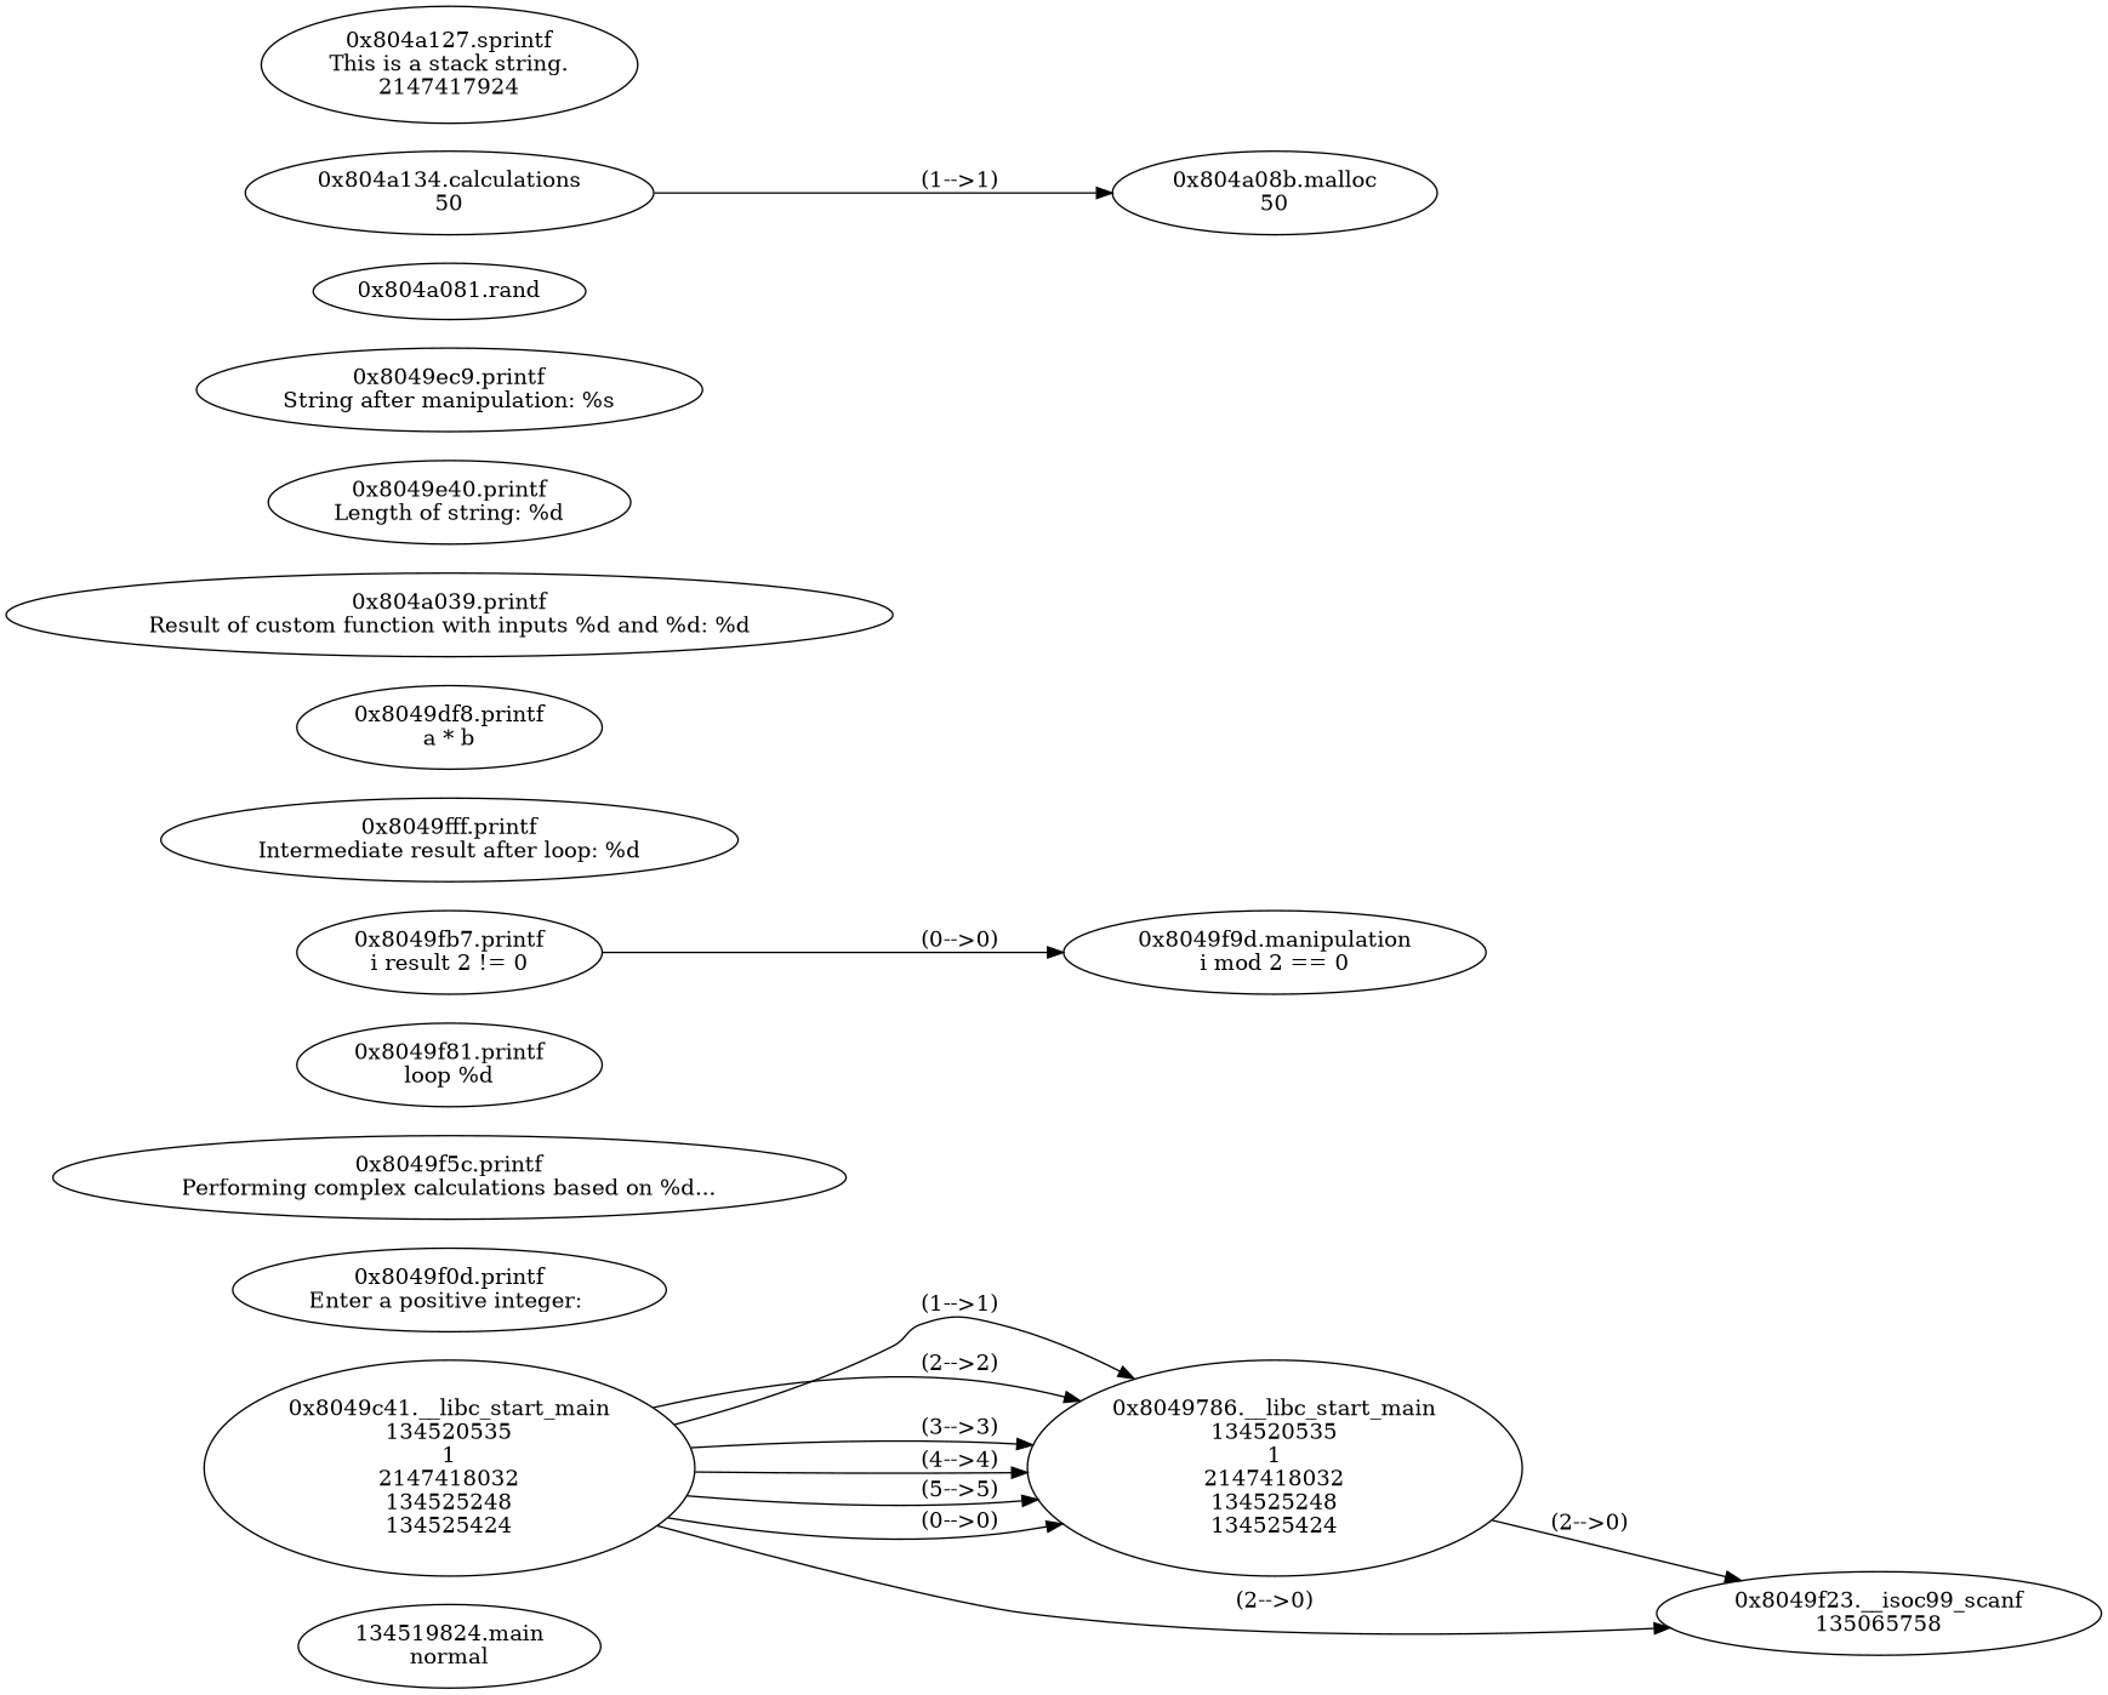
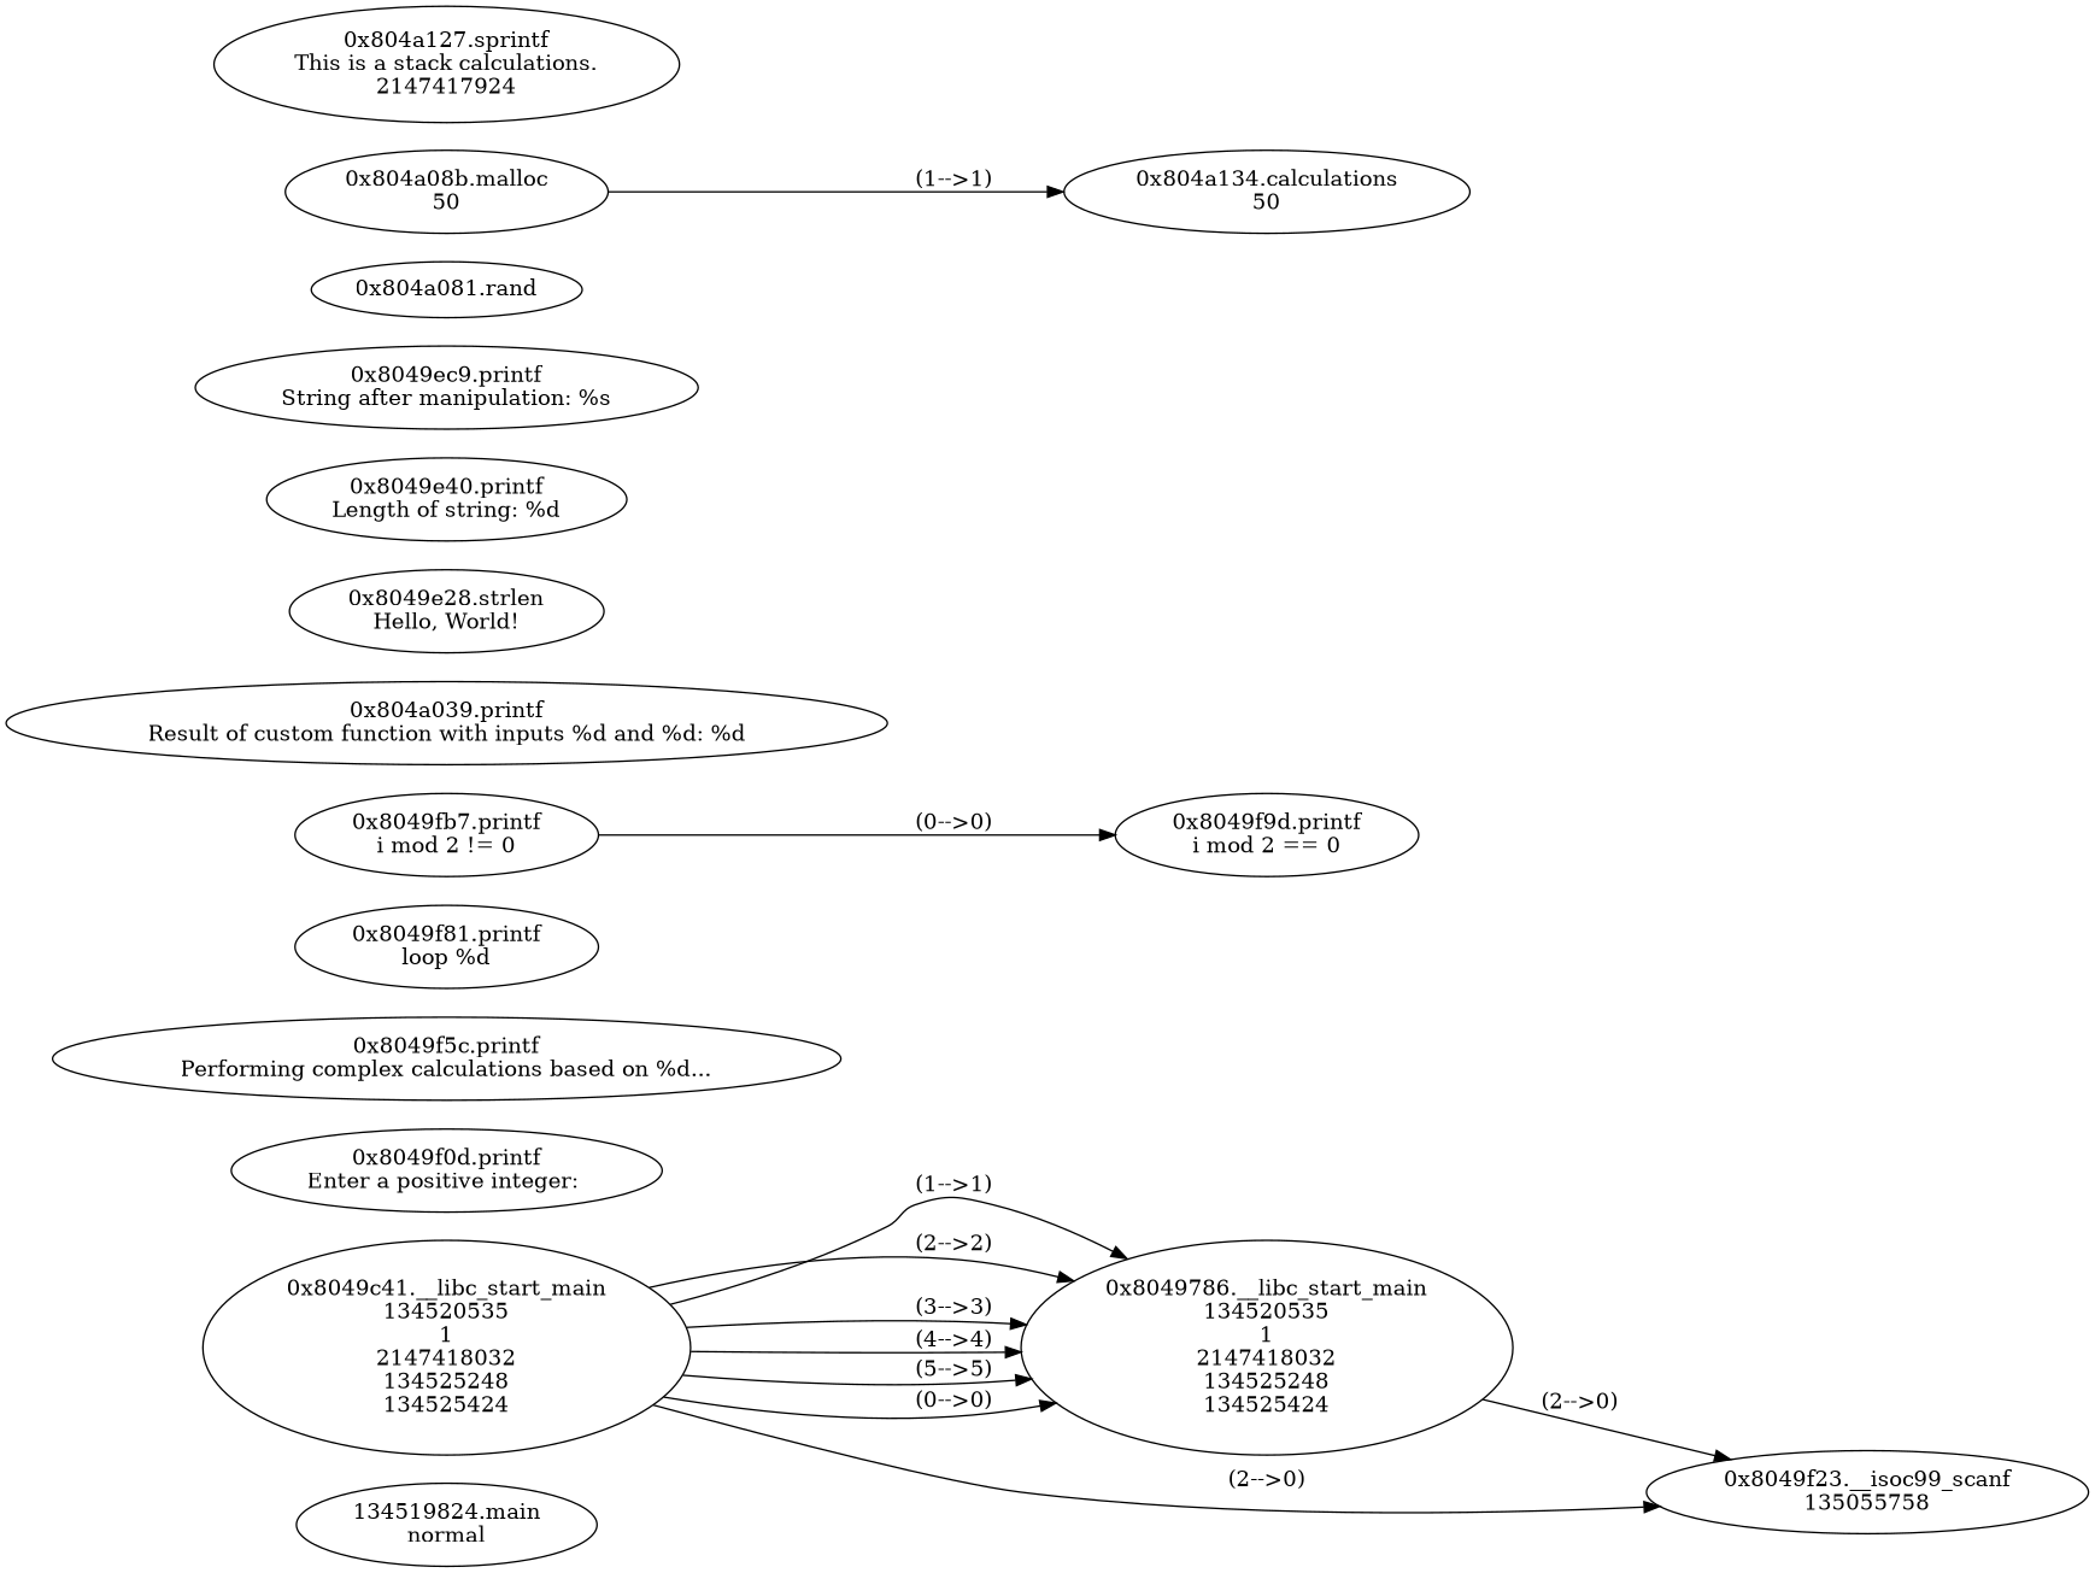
  digraph {
    rankdir=LR
    n1 [label="134519824.main\nnormal"]
    n2 [label="0x8049c41.__libc_start_main\n134520535\n1\n2147418032\n134525248\n134525424"]
    n3 [label="0x8049786.__libc_start_main\n134520535\n1\n2147418032\n134525248\n134525424"]
-   n4 [label="0x8049f23.__isoc99_scanf\n135065758"]
+   n4 [label="0x8049f23.__isoc99_scanf\n135055758"]
    n5 [label="0x8049f0d.printf\nEnter a positive integer: "]
    n6 [label="0x8049f5c.printf\nPerforming complex calculations based on %d...\n"]
    n7 [label="0x8049f81.printf\nloop %d"]
-   n8 [label="0x8049fb7.printf\ni result 2 != 0"]
-   n9 [label="0x8049f9d.manipulation\ni mod 2 == 0"]
-   n10 [label="0x8049fff.printf\nIntermediate result after loop: %d\n"]
-   n11 [label="0x8049df8.printf\na * b"]
+   n8 [label="0x8049fb7.printf\ni mod 2 != 0"]
+   n9 [label="0x8049f9d.printf\ni mod 2 == 0"]
    n12 [label="0x804a039.printf\nResult of custom function with inputs %d and %d: %d\n"]
+   n13 [label="0x8049e28.strlen\nHello, World!"]
    n14 [label="0x8049e40.printf\nLength of string: %d\n"]
    n15 [label="0x8049ec9.printf\nString after manipulation: %s\n"]
    n16 [label="0x804a081.rand\n"]
    n17 [label="0x804a08b.malloc\n50"]
    n18 [label="0x804a134.calculations\n50"]
-   n19 [label="0x804a127.sprintf\nThis is a stack string.\n2147417924"]
+   n19 [label="0x804a127.sprintf\nThis is a stack calculations.\n2147417924"]
    n2 -> n3 [label="(1-->1)"]
    n2 -> n3 [label="(2-->2)"]
    n2 -> n3 [label="(3-->3)"]
    n2 -> n3 [label="(4-->4)"]
    n2 -> n3 [label="(5-->5)"]
    n2 -> n3 [label="(0-->0)"]
    n2 -> n4 [label="(2-->0)"]
    n3 -> n4 [label="(2-->0)"]
    n8 -> n9 [label="(0-->0)"]
-   n18 -> n17 [label="(1-->1)"]
+   n17 -> n18 [label="(1-->1)"]
  }
